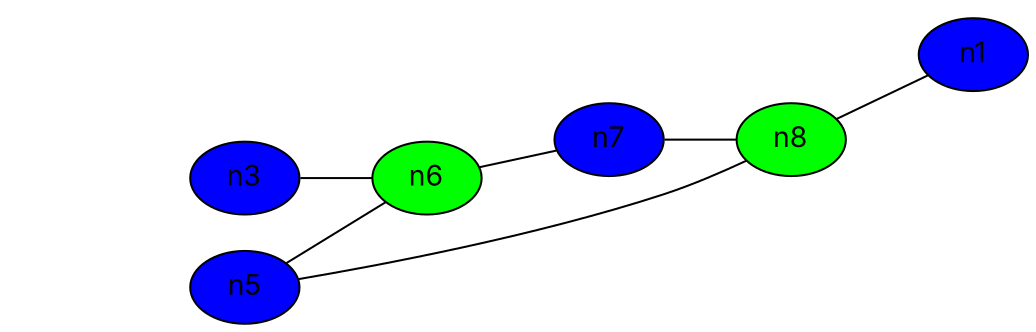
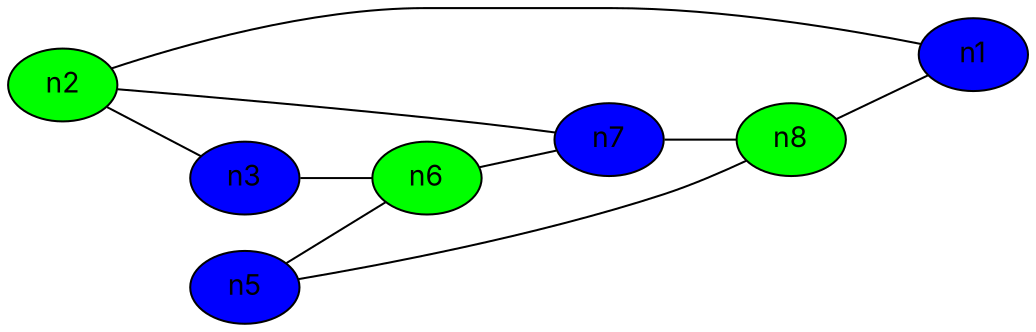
  graph {
    fontname=Inter
    rankdir=LR
    node [fillcolor=blue fontname=Inter style=filled]
    edge [fontname=Inter]
+   n2 [fillcolor=green]
    n1
    n3
    n7
    n6 [fillcolor=green]
    n8 [fillcolor=green]
    n5
+   n2 -- n3
+   n2 -- n7
+   n1 -- n2
    n3 -- n6
    n7 -- n8
    n6 -- n7
    n8 -- n1
    n5 -- n6
    n5 -- n8
  }
